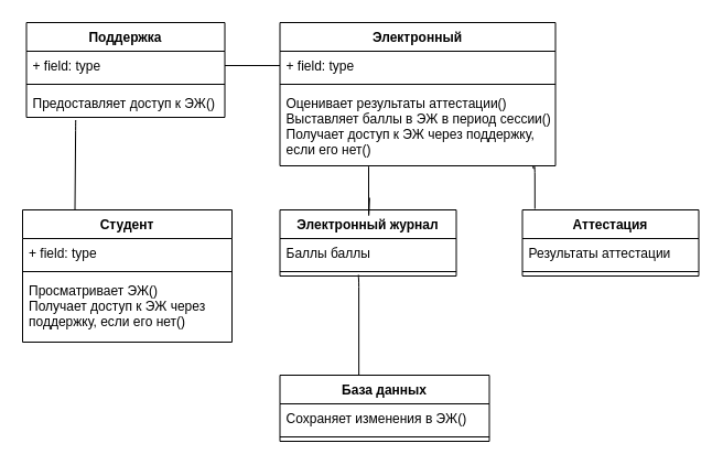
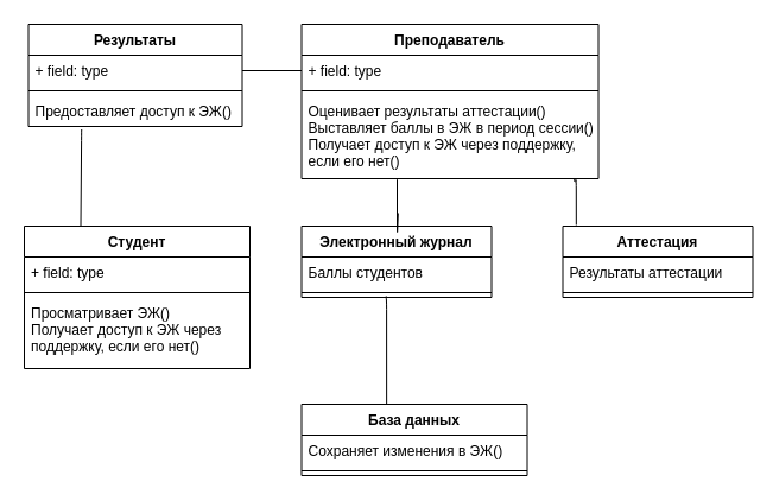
  <mxCell id="0" />
  <mxCell id="1" parent="0" />
- <mxCell id="2" value="Поддержка" style="swimlane;fontStyle=1;align=center;verticalAlign=top;childLayout=stackLayout;horizontal=1;startSize=26;horizontalStack=0;resizeParent=1;resizeParentMax=0;resizeLast=0;collapsible=1;marginBottom=0;strokeWidth=1;" vertex="1" parent="1"><mxGeometry x="23.5" y="20" width="180" height="86" as="geometry" /></mxCell>
+ <mxCell id="2" value="Результаты" style="swimlane;fontStyle=1;align=center;verticalAlign=top;childLayout=stackLayout;horizontal=1;startSize=26;horizontalStack=0;resizeParent=1;resizeParentMax=0;resizeLast=0;collapsible=1;marginBottom=0;strokeWidth=1;" vertex="1" parent="1"><mxGeometry x="23.5" y="20" width="180" height="86" as="geometry" /></mxCell>
  <mxCell id="3" value="+ field: type" style="text;strokeColor=none;fillColor=none;align=left;verticalAlign=top;spacingLeft=4;spacingRight=4;overflow=hidden;rotatable=0;points=[[0,0.5],[1,0.5]];portConstraint=eastwest;" vertex="1" parent="2"><mxGeometry y="26" width="180" height="26" as="geometry" /></mxCell>
  <mxCell id="4" value="" style="line;strokeWidth=1;fillColor=none;align=left;verticalAlign=middle;spacingTop=-1;spacingLeft=3;spacingRight=3;rotatable=0;labelPosition=right;points=[];portConstraint=eastwest;" vertex="1" parent="2"><mxGeometry y="52" width="180" height="8" as="geometry" /></mxCell>
  <mxCell id="5" value="Предоставляет доступ к ЭЖ()" style="text;strokeColor=none;fillColor=none;align=left;verticalAlign=top;spacingLeft=4;spacingRight=4;overflow=hidden;rotatable=0;points=[[0,0.5],[1,0.5]];portConstraint=eastwest;" vertex="1" parent="2"><mxGeometry y="60" width="180" height="26" as="geometry" /></mxCell>
- <mxCell id="6" value="Электронный" style="swimlane;fontStyle=1;align=center;verticalAlign=top;childLayout=stackLayout;horizontal=1;startSize=26;horizontalStack=0;resizeParent=1;resizeParentMax=0;resizeLast=0;collapsible=1;marginBottom=0;strokeWidth=1;" vertex="1" parent="1"><mxGeometry x="253.5" y="20" width="250" height="130" as="geometry" /></mxCell>
+ <mxCell id="6" value="Преподаватель" style="swimlane;fontStyle=1;align=center;verticalAlign=top;childLayout=stackLayout;horizontal=1;startSize=26;horizontalStack=0;resizeParent=1;resizeParentMax=0;resizeLast=0;collapsible=1;marginBottom=0;strokeWidth=1;" vertex="1" parent="1"><mxGeometry x="253.5" y="20" width="250" height="130" as="geometry" /></mxCell>
  <mxCell id="7" value="+ field: type" style="text;strokeColor=none;fillColor=none;align=left;verticalAlign=top;spacingLeft=4;spacingRight=4;overflow=hidden;rotatable=0;points=[[0,0.5],[1,0.5]];portConstraint=eastwest;" vertex="1" parent="6"><mxGeometry y="26" width="250" height="26" as="geometry" /></mxCell>
  <mxCell id="8" value="" style="line;strokeWidth=1;fillColor=none;align=left;verticalAlign=middle;spacingTop=-1;spacingLeft=3;spacingRight=3;rotatable=0;labelPosition=right;points=[];portConstraint=eastwest;" vertex="1" parent="6"><mxGeometry y="52" width="250" height="8" as="geometry" /></mxCell>
  <mxCell id="9" value="Оценивает результаты аттестации()&#10;Выставляет баллы в ЭЖ в период сессии()&#10;Получает доступ к ЭЖ через поддержку, &#10;если его нет()" style="text;strokeColor=none;fillColor=none;align=left;verticalAlign=top;spacingLeft=4;spacingRight=4;overflow=hidden;rotatable=0;points=[[0,0.5],[1,0.5]];portConstraint=eastwest;" vertex="1" parent="6"><mxGeometry y="60" width="250" height="70" as="geometry" /></mxCell>
  <mxCell id="10" value="Студент" style="swimlane;fontStyle=1;align=center;verticalAlign=top;childLayout=stackLayout;horizontal=1;startSize=26;horizontalStack=0;resizeParent=1;resizeParentMax=0;resizeLast=0;collapsible=1;marginBottom=0;strokeWidth=1;" vertex="1" parent="1"><mxGeometry x="20" y="190" width="190" height="120" as="geometry" /></mxCell>
  <mxCell id="11" value="+ field: type" style="text;strokeColor=none;fillColor=none;align=left;verticalAlign=top;spacingLeft=4;spacingRight=4;overflow=hidden;rotatable=0;points=[[0,0.5],[1,0.5]];portConstraint=eastwest;" vertex="1" parent="10"><mxGeometry y="26" width="190" height="26" as="geometry" /></mxCell>
  <mxCell id="12" value="" style="line;strokeWidth=1;fillColor=none;align=left;verticalAlign=middle;spacingTop=-1;spacingLeft=3;spacingRight=3;rotatable=0;labelPosition=right;points=[];portConstraint=eastwest;" vertex="1" parent="10"><mxGeometry y="52" width="190" height="8" as="geometry" /></mxCell>
  <mxCell id="13" value="Просматривает ЭЖ()&#10;Получает доступ к ЭЖ через&#10;поддержку, если его нет()" style="text;strokeColor=none;fillColor=none;align=left;verticalAlign=top;spacingLeft=4;spacingRight=4;overflow=hidden;rotatable=0;points=[[0,0.5],[1,0.5]];portConstraint=eastwest;" vertex="1" parent="10"><mxGeometry y="60" width="190" height="60" as="geometry" /></mxCell>
  <mxCell id="14" value="Электронный журнал" style="swimlane;fontStyle=1;align=center;verticalAlign=top;childLayout=stackLayout;horizontal=1;startSize=26;horizontalStack=0;resizeParent=1;resizeParentMax=0;resizeLast=0;collapsible=1;marginBottom=0;strokeWidth=1;" vertex="1" parent="1"><mxGeometry x="253.5" y="190" width="160" height="60" as="geometry" /></mxCell>
- <mxCell id="15" value="Баллы баллы" style="text;strokeColor=none;fillColor=none;align=left;verticalAlign=top;spacingLeft=4;spacingRight=4;overflow=hidden;rotatable=0;points=[[0,0.5],[1,0.5]];portConstraint=eastwest;" vertex="1" parent="14"><mxGeometry y="26" width="160" height="26" as="geometry" /></mxCell>
+ <mxCell id="15" value="Баллы студентов" style="text;strokeColor=none;fillColor=none;align=left;verticalAlign=top;spacingLeft=4;spacingRight=4;overflow=hidden;rotatable=0;points=[[0,0.5],[1,0.5]];portConstraint=eastwest;" vertex="1" parent="14"><mxGeometry y="26" width="160" height="26" as="geometry" /></mxCell>
  <mxCell id="16" value="" style="line;strokeWidth=1;fillColor=none;align=left;verticalAlign=middle;spacingTop=-1;spacingLeft=3;spacingRight=3;rotatable=0;labelPosition=right;points=[];portConstraint=eastwest;" vertex="1" parent="14"><mxGeometry y="52" width="160" height="8" as="geometry" /></mxCell>
  <mxCell id="17" value="Аттестация" style="swimlane;fontStyle=1;align=center;verticalAlign=top;childLayout=stackLayout;horizontal=1;startSize=26;horizontalStack=0;resizeParent=1;resizeParentMax=0;resizeLast=0;collapsible=1;marginBottom=0;strokeWidth=1;" vertex="1" parent="1"><mxGeometry x="473.5" y="190" width="160" height="60" as="geometry" /></mxCell>
  <mxCell id="18" value="Результаты аттестации" style="text;strokeColor=none;fillColor=none;align=left;verticalAlign=top;spacingLeft=4;spacingRight=4;overflow=hidden;rotatable=0;points=[[0,0.5],[1,0.5]];portConstraint=eastwest;" vertex="1" parent="17"><mxGeometry y="26" width="160" height="26" as="geometry" /></mxCell>
  <mxCell id="19" value="" style="line;strokeWidth=1;fillColor=none;align=left;verticalAlign=middle;spacingTop=-1;spacingLeft=3;spacingRight=3;rotatable=0;labelPosition=right;points=[];portConstraint=eastwest;" vertex="1" parent="17"><mxGeometry y="52" width="160" height="8" as="geometry" /></mxCell>
  <mxCell id="20" value="База данных" style="swimlane;fontStyle=1;align=center;verticalAlign=top;childLayout=stackLayout;horizontal=1;startSize=26;horizontalStack=0;resizeParent=1;resizeParentMax=0;resizeLast=0;collapsible=1;marginBottom=0;strokeWidth=1;" vertex="1" parent="1"><mxGeometry x="253.5" y="340" width="190" height="60" as="geometry" /></mxCell>
  <mxCell id="21" value="Сохраняет изменения в ЭЖ()" style="text;strokeColor=none;fillColor=none;align=left;verticalAlign=top;spacingLeft=4;spacingRight=4;overflow=hidden;rotatable=0;points=[[0,0.5],[1,0.5]];portConstraint=eastwest;" vertex="1" parent="20"><mxGeometry y="26" width="190" height="26" as="geometry" /></mxCell>
  <mxCell id="22" value="" style="line;strokeWidth=1;fillColor=none;align=left;verticalAlign=middle;spacingTop=-1;spacingLeft=3;spacingRight=3;rotatable=0;labelPosition=right;points=[];portConstraint=eastwest;" vertex="1" parent="20"><mxGeometry y="52" width="190" height="8" as="geometry" /></mxCell>
  <mxCell id="23" value="" style="line;strokeWidth=1;fillColor=none;align=left;verticalAlign=middle;spacingTop=-1;spacingLeft=3;spacingRight=3;rotatable=0;labelPosition=right;points=[];portConstraint=eastwest;" vertex="1" parent="1"><mxGeometry x="203.5" y="55" width="50" height="8" as="geometry" /></mxCell>
  <mxCell id="24" value="" style="endArrow=none;html=1;edgeStyle=orthogonalEdgeStyle;entryX=0.25;entryY=0;entryDx=0;entryDy=0;" edge="1" parent="1" target="10"><mxGeometry relative="1" as="geometry"><mxPoint x="68.167" y="109" as="sourcePoint" /><mxPoint x="206.5" y="160" as="targetPoint" /><Array as="points"><mxPoint x="67.5" y="108" /></Array></mxGeometry></mxCell>
  <mxCell id="25" value="" style="endArrow=none;html=1;edgeStyle=orthogonalEdgeStyle;exitX=0.322;exitY=1.01;exitDx=0;exitDy=0;exitPerimeter=0;" edge="1" parent="1" source="9"><mxGeometry relative="1" as="geometry"><mxPoint x="77.278" y="118.444" as="sourcePoint" /><mxPoint x="334.833" y="179" as="targetPoint" /><Array as="points"><mxPoint x="333.5" y="200" /></Array></mxGeometry></mxCell>
  <mxCell id="26" value="" style="endArrow=none;html=1;edgeStyle=orthogonalEdgeStyle;entryX=0.377;entryY=-0.007;entryDx=0;entryDy=0;entryPerimeter=0;" edge="1" parent="1" target="20"><mxGeometry relative="1" as="geometry"><mxPoint x="324.833" y="249" as="sourcePoint" /><mxPoint x="323.278" y="331.556" as="targetPoint" /><Array as="points"><mxPoint x="322.5" y="250" /><mxPoint x="323.5" y="250" /></Array></mxGeometry></mxCell>
  <mxCell id="27" value="" style="endArrow=none;html=1;edgeStyle=orthogonalEdgeStyle;" edge="1" parent="1"><mxGeometry relative="1" as="geometry"><mxPoint x="484.833" y="152.333" as="sourcePoint" /><mxPoint x="484.833" y="189" as="targetPoint" /><Array as="points"><mxPoint x="483" y="150.5" /><mxPoint x="484" y="150.5" /></Array></mxGeometry></mxCell>
